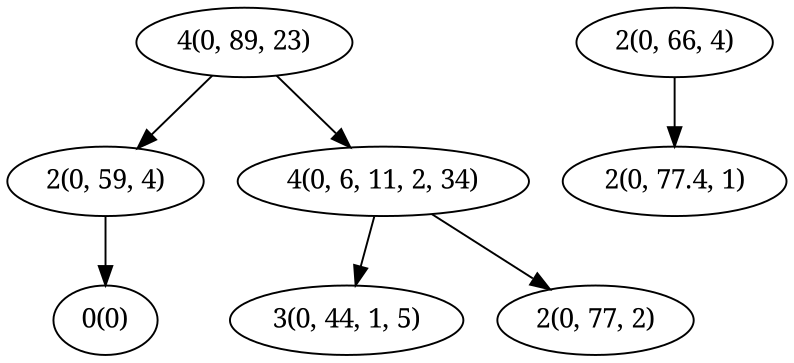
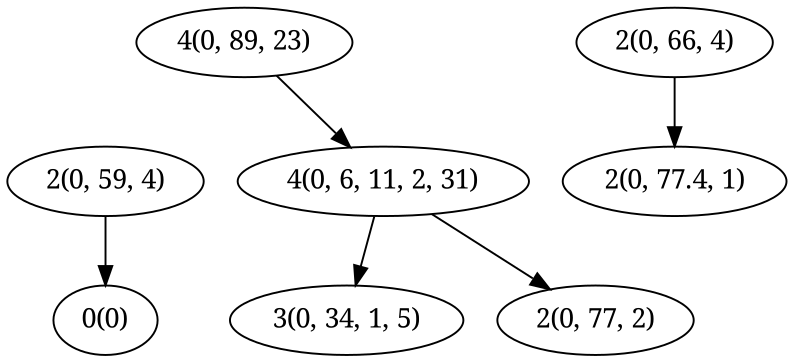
  digraph {
    fontname="Noto Serif"
    node [fontname="Noto Serif"]
    edge [fontname="Noto Serif"]
    n1 [label="4(0, 89, 23)"]
    n2 [label="2(0, 59, 4)"]
-   n3 [label="4(0, 6, 11, 2, 34)"]
+   n3 [label="4(0, 6, 11, 2, 31)"]
    n4 [label="0(0)"]
-   n5 [label="3(0, 44, 1, 5)"]
+   n5 [label="3(0, 34, 1, 5)"]
    n6 [label="2(0, 77, 2)"]
    n7 [label="2(0, 66, 4)"]
    n8 [label="2(0, 77.4, 1)"]
-   n1 -> n2
    n1 -> n3
    n2 -> n4
    n3 -> n5
    n3 -> n6
    n7 -> n8
  }
